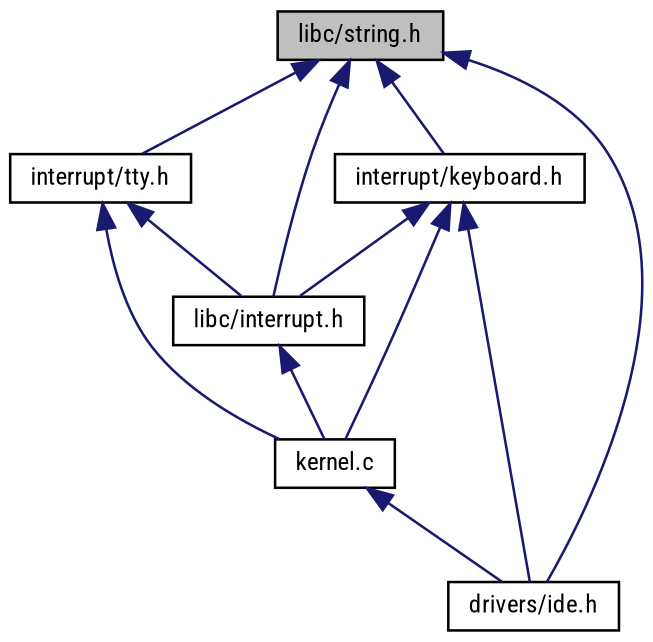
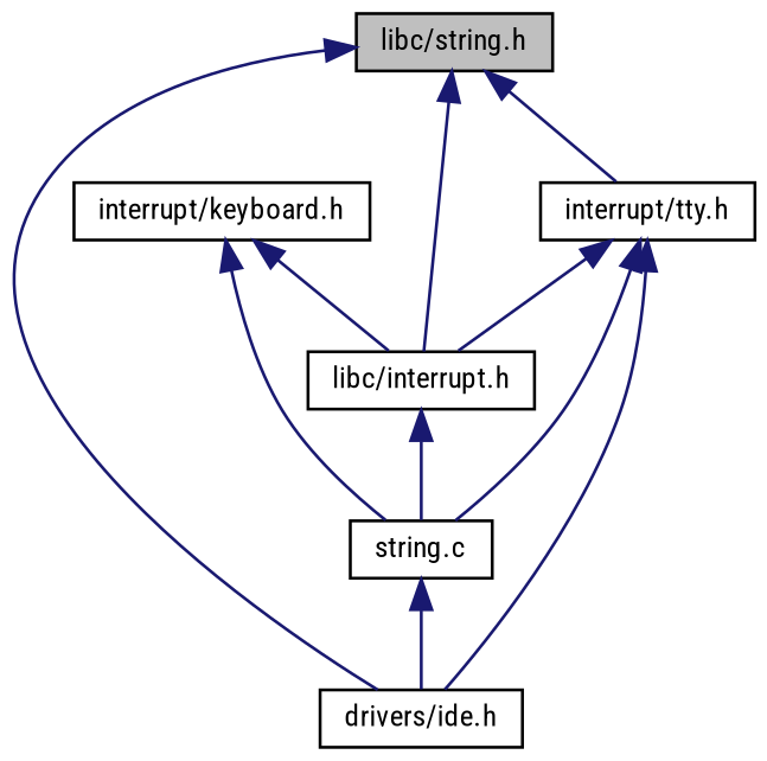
  digraph {
    fontname="Roboto Condensed"
    node [color=black fillcolor=white fontname="Roboto Condensed" fontsize=10 shape=record style=filled]
    edge [color=midnightblue dir=back fontname="Roboto Condensed" fontsize=10 labelfontname=Helvetica labelfontsize=10 style=solid]
    n1 [fillcolor=grey75 fontcolor=black height=0.2 label="libc/string.h" width=0.4]
    n2 [height=0.2 label="interrupt/tty.h" width=0.4]
    n3 [height=0.2 label="drivers/ide.h" width=0.4]
    n4 [height=0.2 label="libc/interrupt.h" width=0.4]
    n5 [height=0.2 label="interrupt/keyboard.h" width=0.4]
-   n6 [height=0.2 label="kernel.c" width=0.4]
+   n6 [height=0.2 label="string.c" width=0.4]
    n1 -> n2
    n1 -> n3
    n1 -> n4
-   n1 -> n5
-   n5 -> n3
+   n2 -> n3
    n2 -> n4
    n2 -> n6
    n4 -> n6
    n5 -> n4
    n5 -> n6
    n6 -> n3
  }
